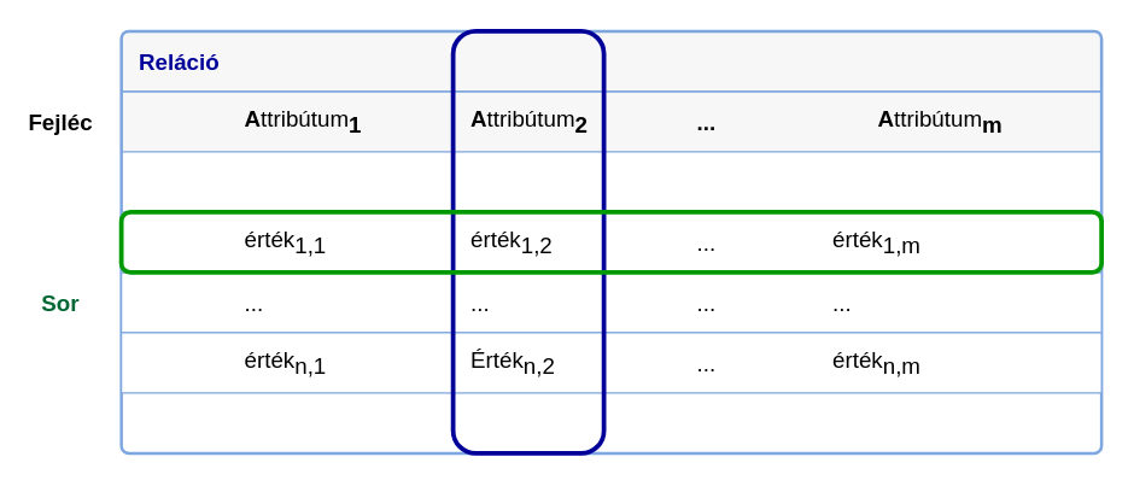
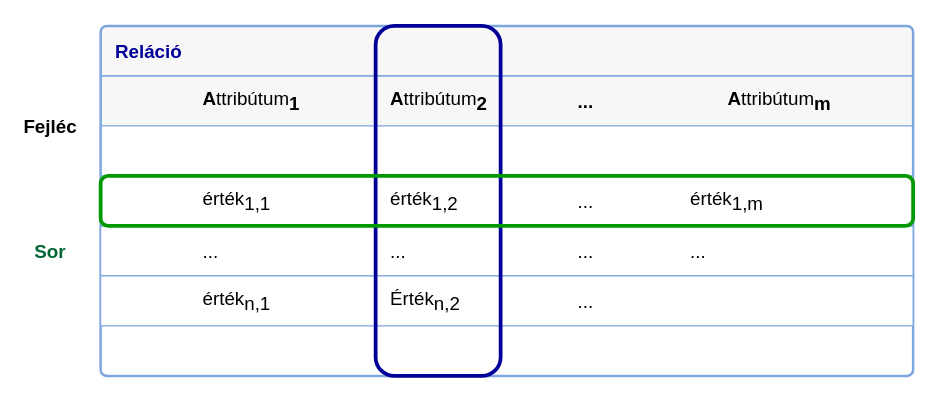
  <mxCell id="0" />
  <mxCell id="1" parent="0" />
  <mxCell id="2" value="" style="html=1;shadow=0;dashed=0;shape=mxgraph.bootstrap.rrect;rSize=5;strokeColor=#7EA6E0;fillColor=#ffffff;whiteSpace=wrap;fontColor=#000000;strokeWidth=2;fontSize=15;" vertex="1" parent="1"><mxGeometry x="80" y="20" width="650" height="280" as="geometry" /></mxCell>
  <mxCell id="3" value="&lt;font color=&quot;#000099&quot; style=&quot;font-size: 15px;&quot;&gt;Reláció&lt;/font&gt;" style="html=1;shadow=0;dashed=0;shape=mxgraph.bootstrap.topButton;rSize=5;strokeColor=inherit;fillColor=#000000;fillOpacity=3;fontColor=#999999;fontSize=15;fontStyle=1;align=left;spacingLeft=10;whiteSpace=wrap;resizeWidth=1;" vertex="1" parent="2"><mxGeometry width="650" height="40" relative="1" as="geometry" /></mxCell>
  <mxCell id="4" value="" style="html=1;shadow=0;dashed=0;shape=mxgraph.bootstrap.rect;strokeColor=inherit;fillColor=#000000;fillOpacity=3;whiteSpace=wrap;resizeWidth=1;fontSize=15;" vertex="1" parent="2"><mxGeometry width="650" height="40" relative="1" as="geometry"><mxPoint y="40" as="offset" /></mxGeometry></mxCell>
  <mxCell id="5" value="A&lt;span style=&quot;font-weight: normal; font-size: 15px;&quot;&gt;ttribútum&lt;/span&gt;&lt;sub style=&quot;font-size: 15px;&quot;&gt;1&lt;/sub&gt;" style="html=1;shadow=0;dashed=0;shape=mxgraph.bootstrap.rect;strokeColor=none;fillColor=none;fontSize=15;fontStyle=1;align=left;whiteSpace=wrap;resizeHeight=1;" vertex="1" parent="4"><mxGeometry width="150" height="40" relative="1" as="geometry"><mxPoint x="80" as="offset" /></mxGeometry></mxCell>
  <mxCell id="6" value="A&lt;span style=&quot;font-weight: normal; font-size: 15px;&quot;&gt;ttribútum&lt;/span&gt;&lt;sub style=&quot;font-size: 15px;&quot;&gt;2&lt;/sub&gt;" style="html=1;shadow=0;dashed=0;shape=mxgraph.bootstrap.rect;strokeColor=none;fillColor=none;fontSize=15;fontStyle=1;align=left;whiteSpace=wrap;resizeHeight=1;" vertex="1" parent="4"><mxGeometry width="150" height="40" relative="1" as="geometry"><mxPoint x="230" as="offset" /></mxGeometry></mxCell>
  <mxCell id="7" value="..." style="html=1;shadow=0;dashed=0;shape=mxgraph.bootstrap.rect;strokeColor=none;fillColor=none;fontSize=15;fontStyle=1;align=left;whiteSpace=wrap;resizeHeight=1;" vertex="1" parent="4"><mxGeometry width="150" height="40" relative="1" as="geometry"><mxPoint x="380" as="offset" /></mxGeometry></mxCell>
  <mxCell id="8" value="A&lt;span style=&quot;font-weight: normal; font-size: 15px;&quot;&gt;ttribútum&lt;/span&gt;&lt;span style=&quot;font-size: 15px;&quot;&gt;&lt;sub style=&quot;font-size: 15px;&quot;&gt;m&lt;/sub&gt;&lt;/span&gt;" style="html=1;shadow=0;dashed=0;shape=mxgraph.bootstrap.rect;strokeColor=none;fillColor=none;fontSize=15;fontStyle=1;align=left;whiteSpace=wrap;resizeHeight=1;" vertex="1" parent="4"><mxGeometry width="100" height="40" relative="1" as="geometry"><mxPoint x="500" as="offset" /></mxGeometry></mxCell>
  <mxCell id="9" value="" style="strokeColor=inherit;fillColor=inherit;gradientColor=inherit;html=1;shadow=0;dashed=0;shape=mxgraph.bootstrap.rect;whiteSpace=wrap;resizeWidth=1;fontSize=15;" vertex="1" parent="2"><mxGeometry y="160" width="650" height="40" as="geometry"><mxPoint y="80" as="offset" /></mxGeometry></mxCell>
  <mxCell id="10" value="..." style="html=1;shadow=0;dashed=0;shape=mxgraph.bootstrap.rect;strokeColor=none;fillColor=none;fontSize=15;align=left;whiteSpace=wrap;resizeHeight=1;" vertex="1" parent="9"><mxGeometry width="150" height="40" relative="1" as="geometry"><mxPoint x="80" as="offset" /></mxGeometry></mxCell>
  <mxCell id="11" value="..." style="html=1;shadow=0;dashed=0;shape=mxgraph.bootstrap.rect;strokeColor=none;fillColor=none;fontSize=15;align=left;whiteSpace=wrap;resizeHeight=1;" vertex="1" parent="9"><mxGeometry width="150" height="40" relative="1" as="geometry"><mxPoint x="230" as="offset" /></mxGeometry></mxCell>
  <mxCell id="12" value="..." style="html=1;shadow=0;dashed=0;shape=mxgraph.bootstrap.rect;strokeColor=none;fillColor=none;fontSize=15;align=left;whiteSpace=wrap;resizeHeight=1;" vertex="1" parent="9"><mxGeometry width="150" height="40" relative="1" as="geometry"><mxPoint x="380" as="offset" /></mxGeometry></mxCell>
  <mxCell id="13" value="..." style="html=1;shadow=0;dashed=0;shape=mxgraph.bootstrap.rect;strokeColor=none;fillColor=none;fontSize=15;align=left;whiteSpace=wrap;resizeHeight=1;" vertex="1" parent="9"><mxGeometry x="390" width="121.875" height="40" as="geometry"><mxPoint x="80" as="offset" /></mxGeometry></mxCell>
  <mxCell id="14" value="" style="strokeColor=inherit;fillColor=inherit;gradientColor=inherit;html=1;shadow=0;dashed=0;shape=mxgraph.bootstrap.rect;whiteSpace=wrap;resizeWidth=1;fontSize=15;" vertex="1" parent="2"><mxGeometry width="650" height="40" relative="1" as="geometry"><mxPoint y="120" as="offset" /></mxGeometry></mxCell>
  <mxCell id="15" value="érték&lt;sub style=&quot;font-size: 15px&quot;&gt;1,1&lt;/sub&gt;" style="html=1;shadow=0;dashed=0;shape=mxgraph.bootstrap.rect;strokeColor=none;fillColor=none;fontSize=15;align=left;whiteSpace=wrap;resizeHeight=1;" vertex="1" parent="14"><mxGeometry width="150" height="40" relative="1" as="geometry"><mxPoint x="80" as="offset" /></mxGeometry></mxCell>
  <mxCell id="16" value="érték&lt;sub style=&quot;font-size: 15px&quot;&gt;1,2&lt;/sub&gt;" style="html=1;shadow=0;dashed=0;shape=mxgraph.bootstrap.rect;strokeColor=none;fillColor=none;fontSize=15;align=left;whiteSpace=wrap;resizeHeight=1;" vertex="1" parent="14"><mxGeometry width="150" height="40" relative="1" as="geometry"><mxPoint x="230" as="offset" /></mxGeometry></mxCell>
  <mxCell id="17" value="..." style="html=1;shadow=0;dashed=0;shape=mxgraph.bootstrap.rect;strokeColor=none;fillColor=none;fontSize=15;align=left;whiteSpace=wrap;resizeHeight=1;" vertex="1" parent="14"><mxGeometry width="150" height="40" relative="1" as="geometry"><mxPoint x="380" as="offset" /></mxGeometry></mxCell>
  <mxCell id="18" value="érték&lt;sub style=&quot;font-size: 15px&quot;&gt;1,m&lt;/sub&gt;" style="html=1;shadow=0;dashed=0;shape=mxgraph.bootstrap.rect;strokeColor=none;fillColor=none;fontSize=15;align=left;whiteSpace=wrap;resizeHeight=1;" vertex="1" parent="14"><mxGeometry x="390" width="121.875" height="40" as="geometry"><mxPoint x="80" as="offset" /></mxGeometry></mxCell>
  <mxCell id="19" value="" style="strokeColor=inherit;fillColor=inherit;gradientColor=inherit;html=1;shadow=0;dashed=0;shape=mxgraph.bootstrap.rect;whiteSpace=wrap;resizeWidth=1;fontSize=15;" vertex="1" parent="2"><mxGeometry y="200" width="650" height="40" as="geometry"><mxPoint y="80" as="offset" /></mxGeometry></mxCell>
  <mxCell id="20" value="érték&lt;sub style=&quot;font-size: 15px&quot;&gt;n,1&lt;/sub&gt;" style="html=1;shadow=0;dashed=0;shape=mxgraph.bootstrap.rect;strokeColor=none;fillColor=none;fontSize=15;align=left;whiteSpace=wrap;resizeHeight=1;" vertex="1" parent="19"><mxGeometry width="150" height="40" relative="1" as="geometry"><mxPoint x="80" as="offset" /></mxGeometry></mxCell>
  <mxCell id="21" value="Érték&lt;sub style=&quot;font-size: 15px;&quot;&gt;n,2&lt;/sub&gt;" style="html=1;shadow=0;dashed=0;shape=mxgraph.bootstrap.rect;strokeColor=none;fillColor=none;fontSize=15;align=left;whiteSpace=wrap;resizeHeight=1;" vertex="1" parent="19"><mxGeometry width="150" height="40" relative="1" as="geometry"><mxPoint x="230" as="offset" /></mxGeometry></mxCell>
  <mxCell id="22" value="..." style="html=1;shadow=0;dashed=0;shape=mxgraph.bootstrap.rect;strokeColor=none;fillColor=none;fontSize=15;align=left;whiteSpace=wrap;resizeHeight=1;" vertex="1" parent="19"><mxGeometry width="150" height="40" relative="1" as="geometry"><mxPoint x="380" as="offset" /></mxGeometry></mxCell>
- <mxCell id="23" value="érték&lt;sub style=&quot;font-size: 15px&quot;&gt;n,m&lt;/sub&gt;" style="html=1;shadow=0;dashed=0;shape=mxgraph.bootstrap.rect;strokeColor=none;fillColor=none;fontSize=15;align=left;whiteSpace=wrap;resizeHeight=1;" vertex="1" parent="19"><mxGeometry x="390" width="121.875" height="40" as="geometry"><mxPoint x="80" as="offset" /></mxGeometry></mxCell>
  <mxCell id="24" value="" style="rounded=1;whiteSpace=wrap;html=1;fillColor=none;strokeColor=#000099;strokeWidth=3;fontSize=15;" vertex="1" parent="1"><mxGeometry x="300" y="20" width="100" height="280" as="geometry" /></mxCell>
  <mxCell id="25" value="&lt;b style=&quot;font-size: 15px;&quot;&gt;&lt;font style=&quot;font-size: 15px;&quot;&gt;Sor&lt;/font&gt;&lt;/b&gt;" style="text;html=1;strokeColor=none;fillColor=none;align=center;verticalAlign=middle;whiteSpace=wrap;rounded=0;opacity=50;fontColor=#006633;fontSize=15;" vertex="1" parent="1"><mxGeometry x="20" y="190" width="40" height="20" as="geometry" /></mxCell>
  <mxCell id="26" value="" style="rounded=1;whiteSpace=wrap;html=1;fillColor=none;strokeColor=#009900;strokeWidth=3;fontSize=15;" vertex="1" parent="1"><mxGeometry x="80" y="140" width="650" height="40" as="geometry" /></mxCell>
- <mxCell id="27" value="&lt;b style=&quot;font-size: 15px;&quot;&gt;&lt;font style=&quot;font-size: 15px;&quot;&gt;Fejléc&lt;/font&gt;&lt;/b&gt;" style="text;html=1;strokeColor=none;fillColor=none;align=center;verticalAlign=middle;whiteSpace=wrap;rounded=0;opacity=50;fontColor=#000000;fontSize=15;" vertex="1" parent="1"><mxGeometry x="20" y="70" width="40" height="20" as="geometry" /></mxCell>
+ <mxCell id="27" value="&lt;b style=&quot;font-size: 15px;&quot;&gt;&lt;font style=&quot;font-size: 15px;&quot;&gt;Fejléc&lt;/font&gt;&lt;/b&gt;" style="text;html=1;strokeColor=none;fillColor=none;align=center;verticalAlign=middle;whiteSpace=wrap;rounded=0;opacity=50;fontColor=#000000;fontSize=15;" vertex="1" parent="1"><mxGeometry x="20" y="90" width="40" height="20" as="geometry" /></mxCell>
